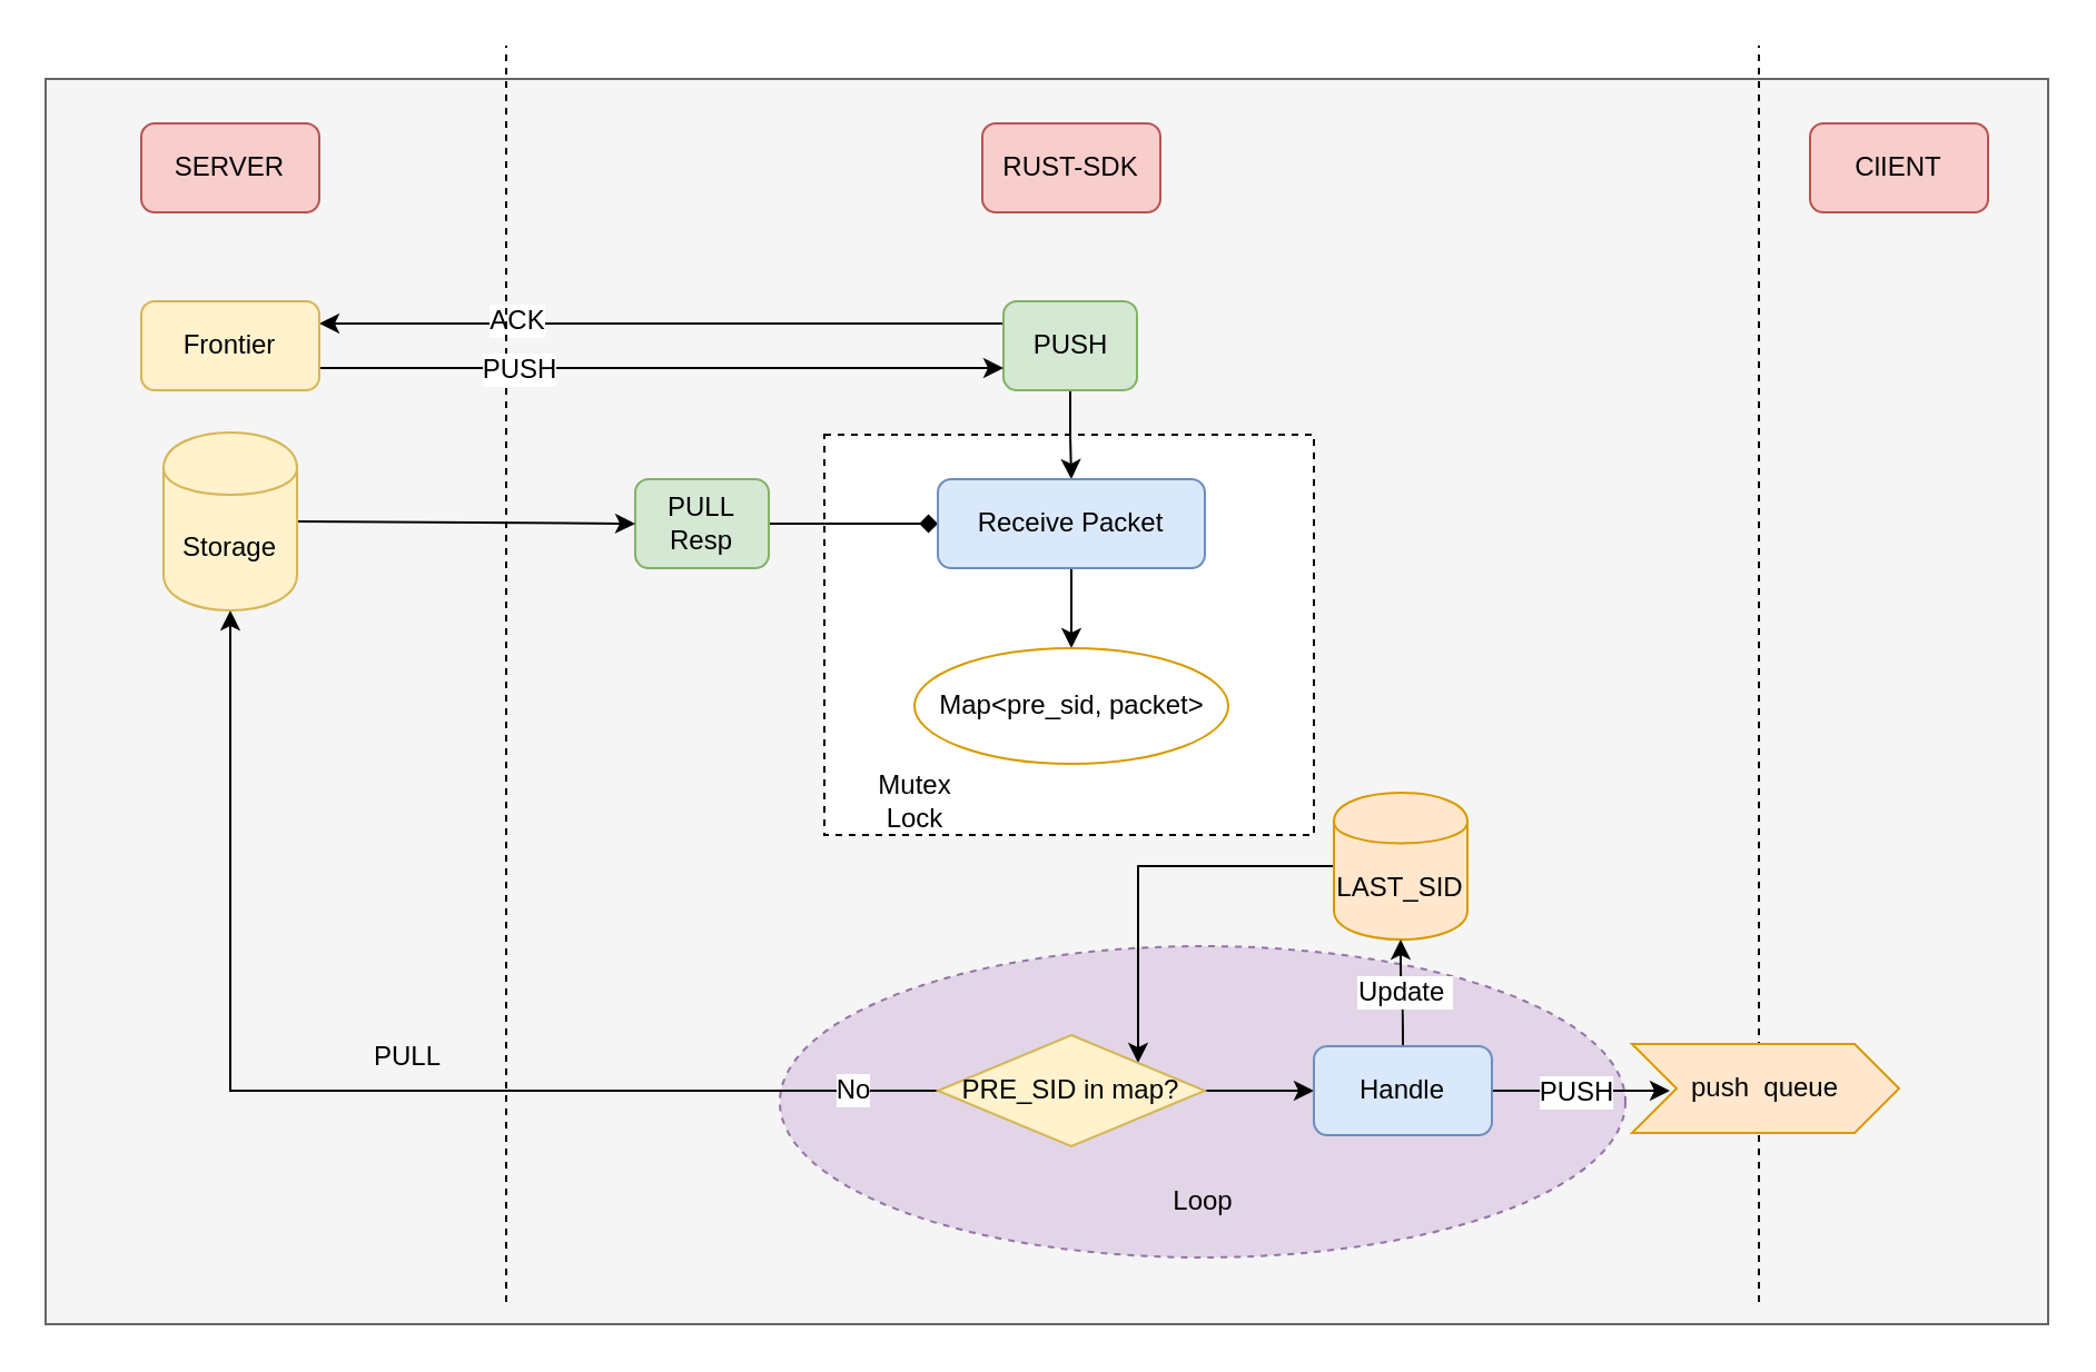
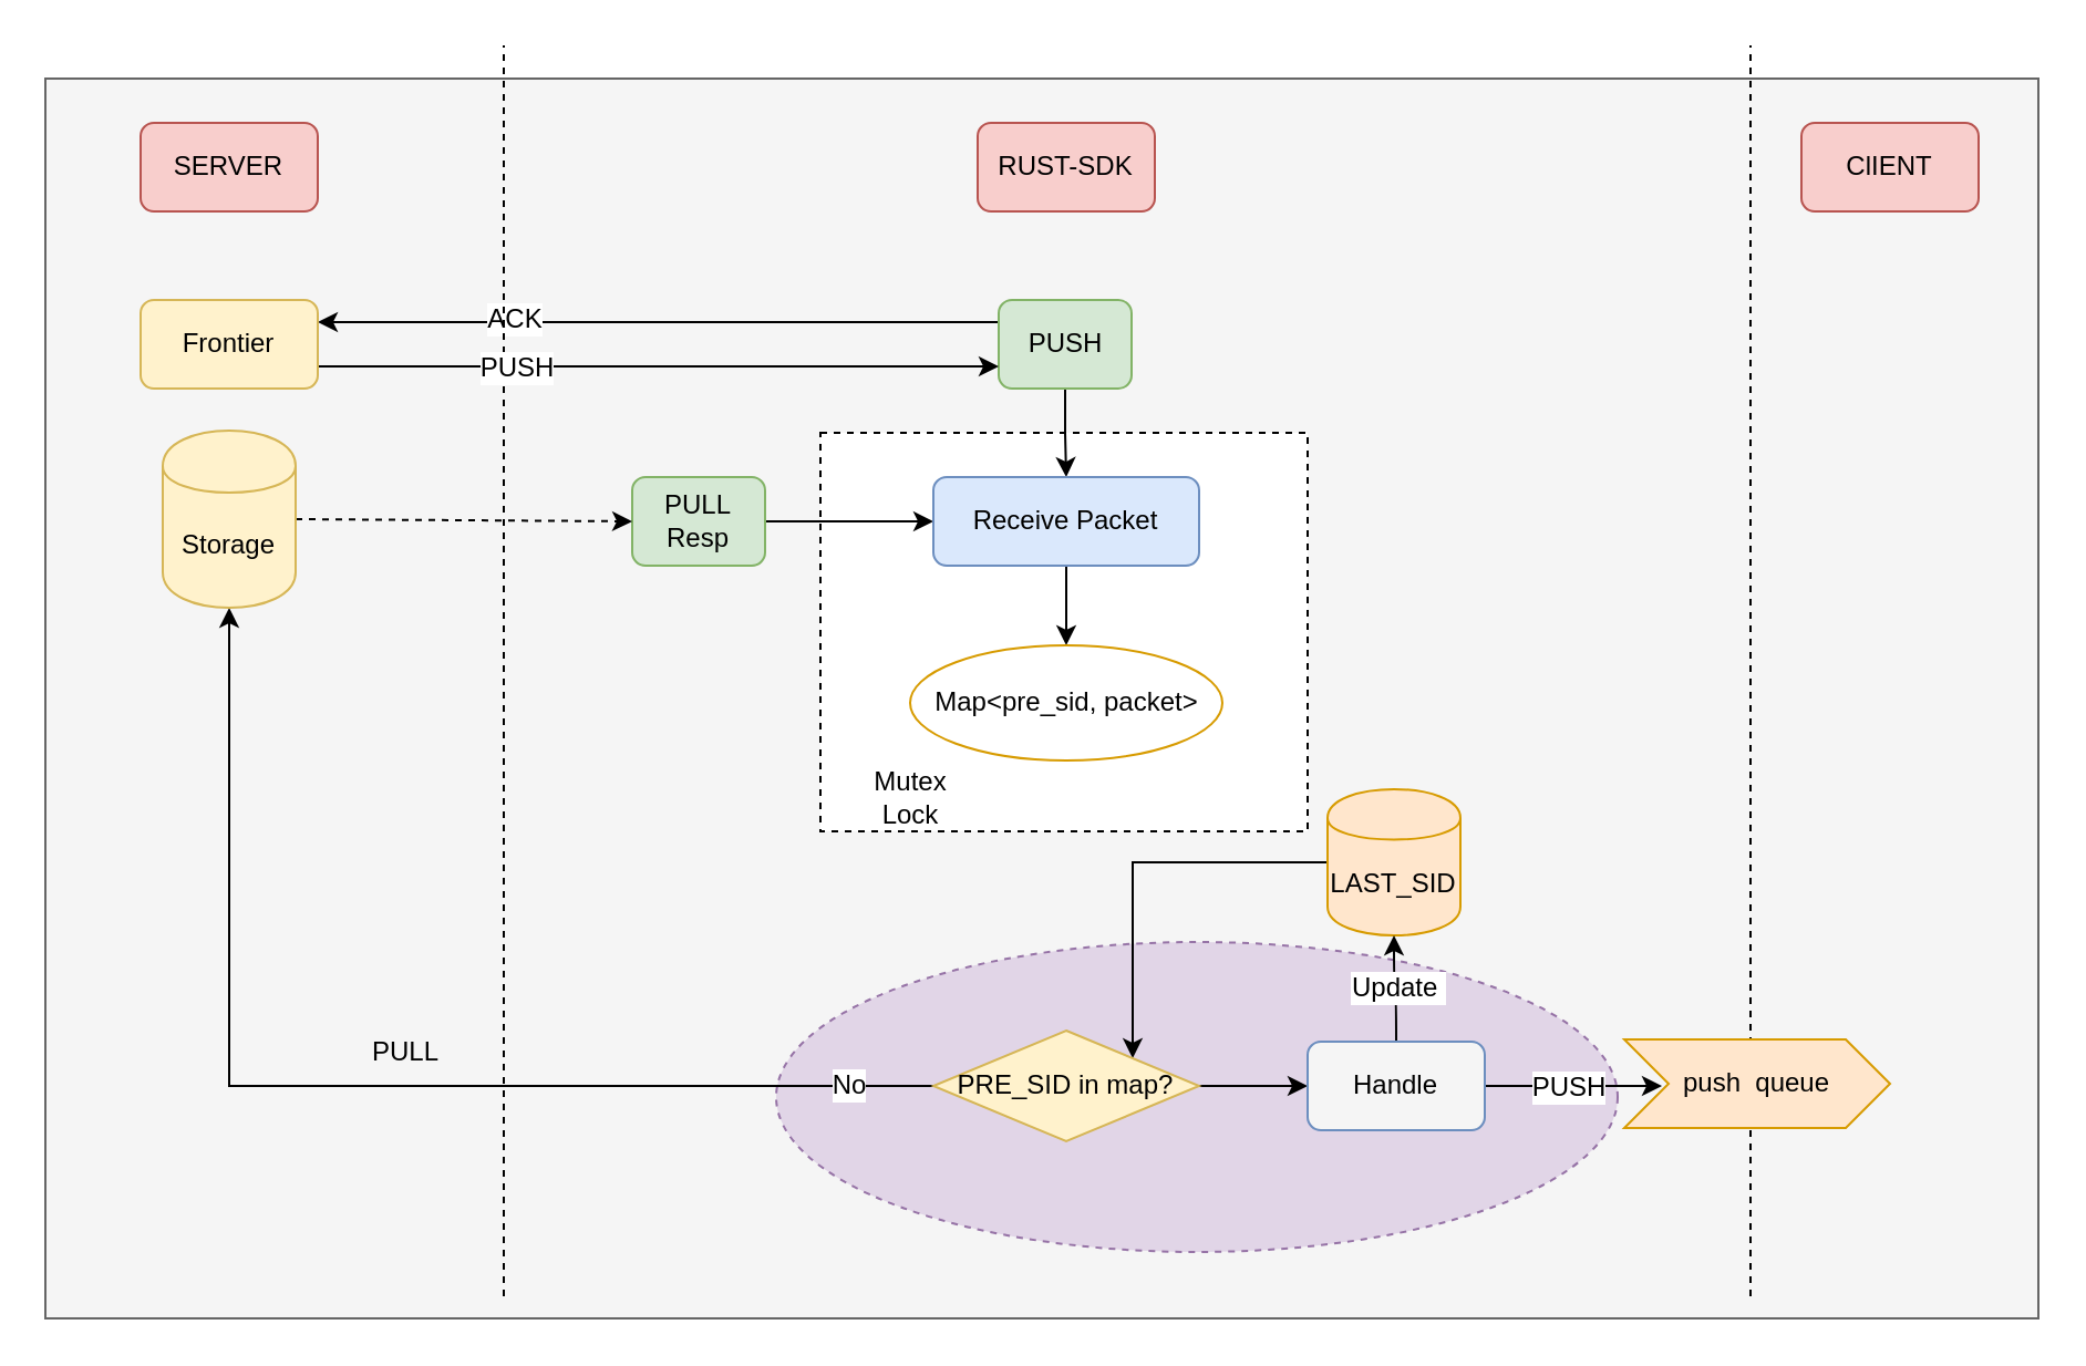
  <mxCell id="0" />
  <mxCell id="1" parent="0" />
  <mxCell id="2" value="" style="rounded=0;whiteSpace=wrap;html=1;fillColor=#f5f5f5;strokeColor=#666666;fontColor=#333333;" parent="1" vertex="1"><mxGeometry x="20" y="35" width="900" height="560" as="geometry" /></mxCell>
  <mxCell id="3" value="" style="rounded=0;whiteSpace=wrap;html=1;dashed=1;" parent="1" vertex="1"><mxGeometry x="370" y="195" width="220" height="180" as="geometry" /></mxCell>
  <mxCell id="4" value="" style="ellipse;whiteSpace=wrap;html=1;rounded=1;dashed=1;fillColor=#e1d5e7;strokeColor=#9673a6;" parent="1" vertex="1"><mxGeometry x="350" y="425" width="380" height="140" as="geometry" /></mxCell>
  <mxCell id="5" value="SERVER" style="rounded=1;whiteSpace=wrap;html=1;fillColor=#f8cecc;strokeColor=#b85450;" parent="1" vertex="1"><mxGeometry x="63" y="55" width="80" height="40" as="geometry" /></mxCell>
  <mxCell id="6" value="RUST-SDK" style="rounded=1;whiteSpace=wrap;html=1;fillColor=#f8cecc;strokeColor=#b85450;" parent="1" vertex="1"><mxGeometry x="441" y="55" width="80" height="40" as="geometry" /></mxCell>
  <mxCell id="7" value="ClIENT" style="rounded=1;whiteSpace=wrap;html=1;fillColor=#f8cecc;strokeColor=#b85450;" parent="1" vertex="1"><mxGeometry x="813" y="55" width="80" height="40" as="geometry" /></mxCell>
  <mxCell id="8" style="edgeStyle=orthogonalEdgeStyle;rounded=0;orthogonalLoop=1;jettySize=auto;html=1;exitX=0;exitY=0.25;exitDx=0;exitDy=0;entryX=1;entryY=0.25;entryDx=0;entryDy=0;" parent="1" source="11" target="37" edge="1"><mxGeometry relative="1" as="geometry" /></mxCell>
  <mxCell id="9" value="ACK" style="text;html=1;resizable=0;points=[];align=center;verticalAlign=middle;labelBackgroundColor=#ffffff;" parent="8" vertex="1" connectable="0"><mxGeometry x="0.424" y="-2" relative="1" as="geometry"><mxPoint as="offset" /></mxGeometry></mxCell>
  <mxCell id="10" style="edgeStyle=orthogonalEdgeStyle;rounded=0;orthogonalLoop=1;jettySize=auto;html=1;exitX=0.5;exitY=1;exitDx=0;exitDy=0;entryX=0.5;entryY=0;entryDx=0;entryDy=0;" parent="1" source="11" target="15" edge="1"><mxGeometry relative="1" as="geometry" /></mxCell>
  <mxCell id="11" value="PUSH" style="rounded=1;whiteSpace=wrap;html=1;fillColor=#d5e8d4;strokeColor=#82b366;" parent="1" vertex="1"><mxGeometry x="450.5" y="135" width="60" height="40" as="geometry" /></mxCell>
- <mxCell id="12" style="edgeStyle=orthogonalEdgeStyle;rounded=0;orthogonalLoop=1;jettySize=auto;html=1;exitX=1;exitY=0.5;exitDx=0;exitDy=0;entryX=0;entryY=0.5;entryDx=0;entryDy=0;endArrow=diamond;" parent="1" source="13" target="15" edge="1"><mxGeometry relative="1" as="geometry" /></mxCell>
+ <mxCell id="12" style="edgeStyle=orthogonalEdgeStyle;rounded=0;orthogonalLoop=1;jettySize=auto;html=1;exitX=1;exitY=0.5;exitDx=0;exitDy=0;entryX=0;entryY=0.5;entryDx=0;entryDy=0;" parent="1" source="13" target="15" edge="1"><mxGeometry relative="1" as="geometry" /></mxCell>
  <mxCell id="13" value="PULL&lt;br&gt;Resp" style="rounded=1;whiteSpace=wrap;html=1;fillColor=#d5e8d4;strokeColor=#82b366;" parent="1" vertex="1"><mxGeometry x="285" y="215" width="60" height="40" as="geometry" /></mxCell>
  <mxCell id="14" style="edgeStyle=orthogonalEdgeStyle;rounded=0;orthogonalLoop=1;jettySize=auto;html=1;exitX=0.5;exitY=1;exitDx=0;exitDy=0;entryX=0.5;entryY=0;entryDx=0;entryDy=0;" parent="1" source="15" target="16" edge="1"><mxGeometry relative="1" as="geometry"><mxPoint x="481" y="224" as="targetPoint" /></mxGeometry></mxCell>
  <mxCell id="15" value="Receive Packet" style="rounded=1;whiteSpace=wrap;html=1;fillColor=#dae8fc;strokeColor=#6c8ebf;" parent="1" vertex="1"><mxGeometry x="421" y="215" width="120" height="40" as="geometry" /></mxCell>
  <mxCell id="16" value="Map&amp;lt;pre_sid, packet&amp;gt;" style="ellipse;whiteSpace=wrap;html=1;rounded=1;fillColor=#ffffff;strokeColor=#d79b00;" parent="1" vertex="1"><mxGeometry x="410.5" y="291" width="141" height="52" as="geometry" /></mxCell>
  <mxCell id="17" style="edgeStyle=orthogonalEdgeStyle;rounded=0;orthogonalLoop=1;jettySize=auto;html=1;exitX=0;exitY=0.5;exitDx=0;exitDy=0;entryX=1;entryY=0;entryDx=0;entryDy=0;" parent="1" source="18" target="22" edge="1"><mxGeometry relative="1" as="geometry" /></mxCell>
  <mxCell id="18" value="LAST_SID" style="shape=cylinder;whiteSpace=wrap;html=1;boundedLbl=1;backgroundOutline=1;rounded=1;fillColor=#ffe6cc;strokeColor=#d79b00;" parent="1" vertex="1"><mxGeometry x="599" y="356" width="60" height="66" as="geometry" /></mxCell>
  <mxCell id="19" style="edgeStyle=orthogonalEdgeStyle;curved=1;rounded=0;orthogonalLoop=1;jettySize=auto;html=1;exitX=1;exitY=0.5;exitDx=0;exitDy=0;entryX=0;entryY=0.5;entryDx=0;entryDy=0;" parent="1" source="22" target="27" edge="1"><mxGeometry relative="1" as="geometry" /></mxCell>
  <mxCell id="20" style="edgeStyle=orthogonalEdgeStyle;rounded=0;orthogonalLoop=1;jettySize=auto;html=1;exitX=0;exitY=0.5;exitDx=0;exitDy=0;entryX=0.5;entryY=1;entryDx=0;entryDy=0;" parent="1" source="22" target="33" edge="1"><mxGeometry relative="1" as="geometry" /></mxCell>
  <mxCell id="21" value="No" style="text;html=1;resizable=0;points=[];align=center;verticalAlign=middle;labelBackgroundColor=#ffffff;" parent="20" vertex="1" connectable="0"><mxGeometry x="-0.854" y="-1" relative="1" as="geometry"><mxPoint as="offset" /></mxGeometry></mxCell>
  <mxCell id="22" value="PRE_SID in map?" style="rhombus;whiteSpace=wrap;html=1;fillColor=#fff2cc;strokeColor=#d6b656;" parent="1" vertex="1"><mxGeometry x="421" y="465" width="120" height="50" as="geometry" /></mxCell>
  <mxCell id="23" style="edgeStyle=orthogonalEdgeStyle;curved=1;rounded=0;orthogonalLoop=1;jettySize=auto;html=1;exitX=0.5;exitY=0;exitDx=0;exitDy=0;entryX=0.5;entryY=1;entryDx=0;entryDy=0;" parent="1" source="27" target="18" edge="1"><mxGeometry relative="1" as="geometry" /></mxCell>
  <mxCell id="24" value="Update&amp;nbsp;" style="text;html=1;resizable=0;points=[];align=center;verticalAlign=middle;labelBackgroundColor=#ffffff;" parent="23" vertex="1" connectable="0"><mxGeometry x="0.071" y="-1" relative="1" as="geometry"><mxPoint as="offset" /></mxGeometry></mxCell>
  <mxCell id="25" style="edgeStyle=none;rounded=0;orthogonalLoop=1;jettySize=auto;html=1;exitX=1;exitY=0.5;exitDx=0;exitDy=0;" parent="1" source="27" edge="1"><mxGeometry relative="1" as="geometry"><mxPoint x="750" y="490" as="targetPoint" /></mxGeometry></mxCell>
  <mxCell id="26" value="PUSH" style="text;html=1;resizable=0;points=[];align=center;verticalAlign=middle;labelBackgroundColor=#ffffff;" parent="25" vertex="1" connectable="0"><mxGeometry x="-0.075" relative="1" as="geometry"><mxPoint as="offset" /></mxGeometry></mxCell>
- <mxCell id="27" value="Handle" style="rounded=1;whiteSpace=wrap;html=1;fillColor=#dae8fc;strokeColor=#6c8ebf;" parent="1" vertex="1"><mxGeometry x="590" y="470" width="80" height="40" as="geometry" /></mxCell>
+ <mxCell id="27" value="Handle" style="rounded=1;whiteSpace=wrap;html=1;fillColor=#f5f5f5;strokeColor=#6c8ebf;" parent="1" vertex="1"><mxGeometry x="590" y="470" width="80" height="40" as="geometry" /></mxCell>
  <mxCell id="28" value="" style="endArrow=none;dashed=1;html=1;entryX=0.75;entryY=0;entryDx=0;entryDy=0;exitX=0.75;exitY=1;exitDx=0;exitDy=0;" parent="1" edge="1"><mxGeometry width="50" height="50" relative="1" as="geometry"><mxPoint x="790" y="585" as="sourcePoint" /><mxPoint x="790" y="20" as="targetPoint" /></mxGeometry></mxCell>
- <mxCell id="29" value="Loop" style="text;html=1;strokeColor=none;fillColor=none;align=center;verticalAlign=middle;whiteSpace=wrap;rounded=0;dashed=1;" parent="1" vertex="1"><mxGeometry x="510.5" y="525" width="59" height="30" as="geometry" /></mxCell>
  <mxCell id="30" value="" style="endArrow=none;dashed=1;html=1;entryX=0.75;entryY=0;entryDx=0;entryDy=0;exitX=0.75;exitY=1;exitDx=0;exitDy=0;" parent="1" edge="1"><mxGeometry width="50" height="50" relative="1" as="geometry"><mxPoint x="227" y="585" as="sourcePoint" /><mxPoint x="227" y="20" as="targetPoint" /></mxGeometry></mxCell>
  <mxCell id="31" value="push&amp;nbsp; queue" style="shape=step;perimeter=stepPerimeter;whiteSpace=wrap;html=1;fixedSize=1;rounded=0;fillColor=#ffe6cc;strokeColor=#d79b00;" parent="1" vertex="1"><mxGeometry x="733" y="469" width="120" height="40" as="geometry" /></mxCell>
- <mxCell id="32" style="edgeStyle=none;rounded=0;orthogonalLoop=1;jettySize=auto;html=1;exitX=1;exitY=0.5;exitDx=0;exitDy=0;entryX=0;entryY=0.5;entryDx=0;entryDy=0;" parent="1" source="33" target="13" edge="1"><mxGeometry relative="1" as="geometry" /></mxCell>
+ <mxCell id="32" style="edgeStyle=none;rounded=0;orthogonalLoop=1;jettySize=auto;html=1;exitX=1;exitY=0.5;exitDx=0;exitDy=0;entryX=0;entryY=0.5;entryDx=0;entryDy=0;dashed=1;" parent="1" source="33" target="13" edge="1"><mxGeometry relative="1" as="geometry" /></mxCell>
  <mxCell id="33" value="Storage" style="shape=cylinder;whiteSpace=wrap;html=1;boundedLbl=1;backgroundOutline=1;rounded=0;fillColor=#fff2cc;strokeColor=#d6b656;" parent="1" vertex="1"><mxGeometry x="73" y="194" width="60" height="80" as="geometry" /></mxCell>
  <mxCell id="34" value="PULL" style="text;html=1;strokeColor=none;fillColor=none;align=center;verticalAlign=middle;whiteSpace=wrap;rounded=0;dashed=1;" parent="1" vertex="1"><mxGeometry x="143" y="465" width="80" height="20" as="geometry" /></mxCell>
  <mxCell id="35" style="edgeStyle=orthogonalEdgeStyle;rounded=0;orthogonalLoop=1;jettySize=auto;html=1;exitX=1;exitY=0.75;exitDx=0;exitDy=0;entryX=0;entryY=0.75;entryDx=0;entryDy=0;" parent="1" source="37" target="11" edge="1"><mxGeometry relative="1" as="geometry" /></mxCell>
  <mxCell id="36" value="PUSH" style="text;html=1;resizable=0;points=[];align=center;verticalAlign=middle;labelBackgroundColor=#ffffff;" parent="35" vertex="1" connectable="0"><mxGeometry x="-0.424" relative="1" as="geometry"><mxPoint as="offset" /></mxGeometry></mxCell>
  <mxCell id="37" value="Frontier" style="rounded=1;whiteSpace=wrap;html=1;fillColor=#fff2cc;strokeColor=#d6b656;" parent="1" vertex="1"><mxGeometry x="63" y="135" width="80" height="40" as="geometry" /></mxCell>
  <mxCell id="38" value="Mutex Lock" style="text;html=1;strokeColor=none;fillColor=none;align=center;verticalAlign=middle;whiteSpace=wrap;rounded=0;" parent="1" vertex="1"><mxGeometry x="380.5" y="350" width="60" height="20" as="geometry" /></mxCell>
